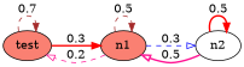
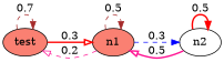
  digraph {
    color=black
    fontcolor=black
    fontname="Times-Roman"
    fontsize=14
    rankdir=LR
    node [color=black fillcolor=salmon fontcolor=black fontname="Times-Roman" fontsize=14 shape=ellipse style="solid,filled"]
    edge [arrowhead=normal color=brown fontcolor=black fontname="Times-Roman" fontsize=14 style=dashed]
    n0 [label=test]
    n1
    n2 [fillcolor=white]
    n0 -> n0 [label=0.7]
-   n0 -> n1 [color=red label=0.3 style=bold]
+   n0 -> n1 [arrowhead=onormal color=red label=0.3 style=bold]
    n1 -> n0 [arrowhead=onormal color=deeppink label=0.2]
    n1 -> n1 [label=0.5]
-   n1 -> n2 [arrowhead=onormal color=blue label=0.3]
+   n1 -> n2 [color=blue label=0.3]
    n2 -> n1 [arrowhead=onormal color=deeppink label=0.5 style=bold]
    n2 -> n2 [color=red label=0.5 style=bold]
  }
